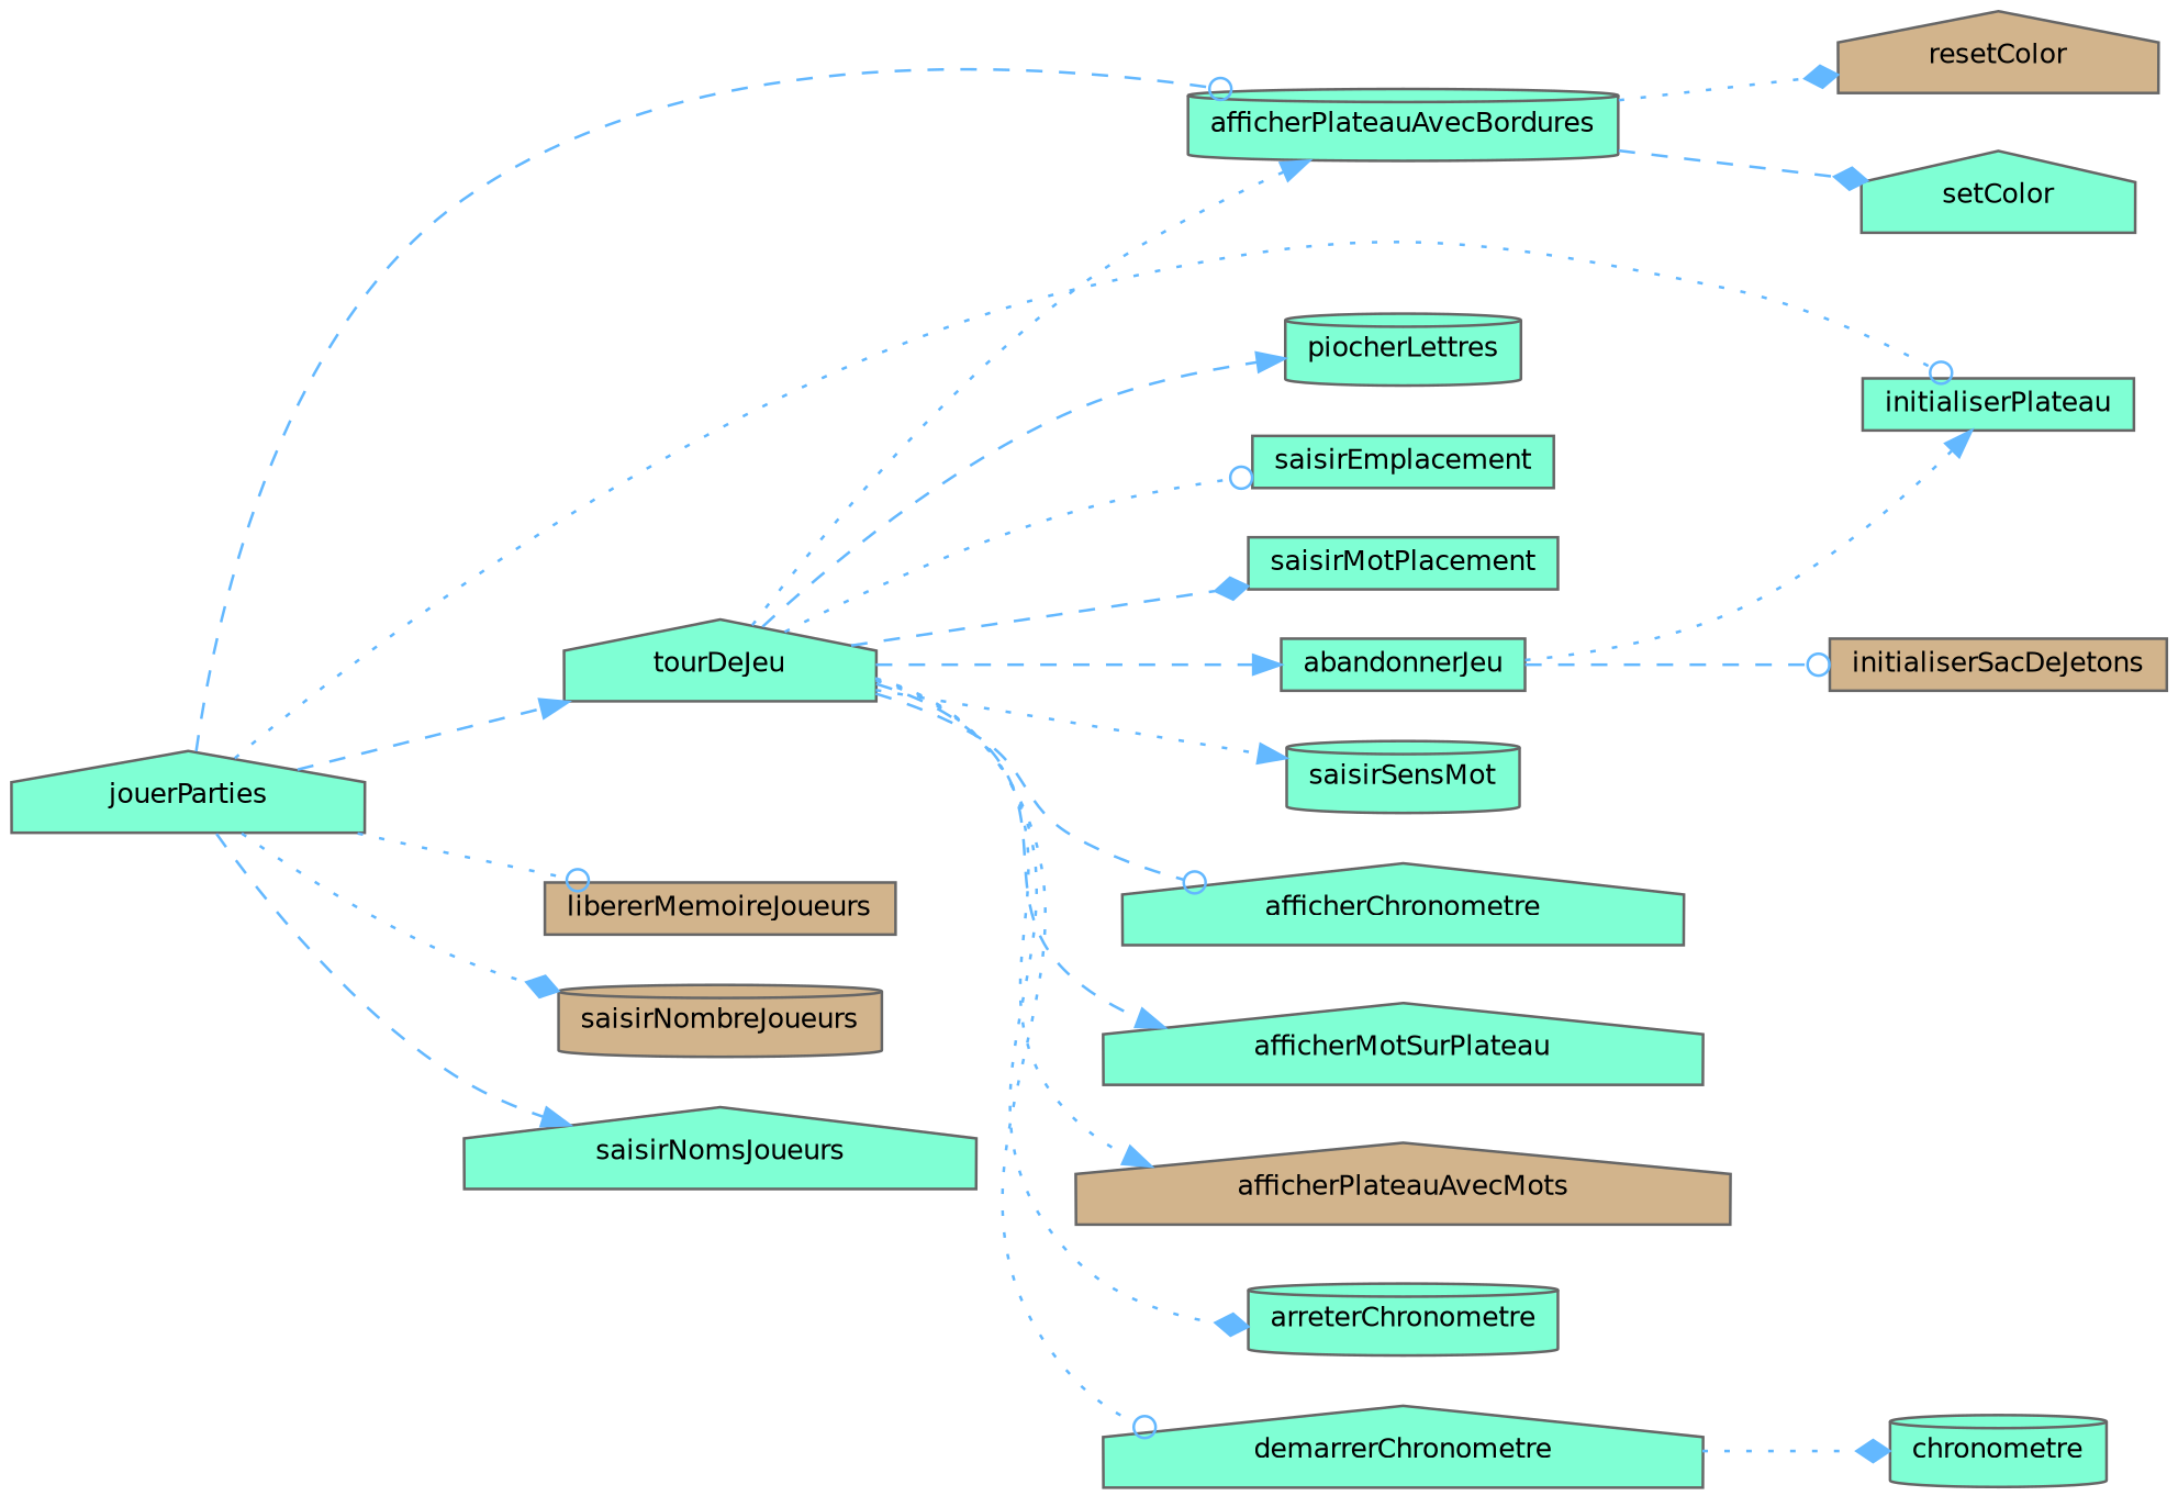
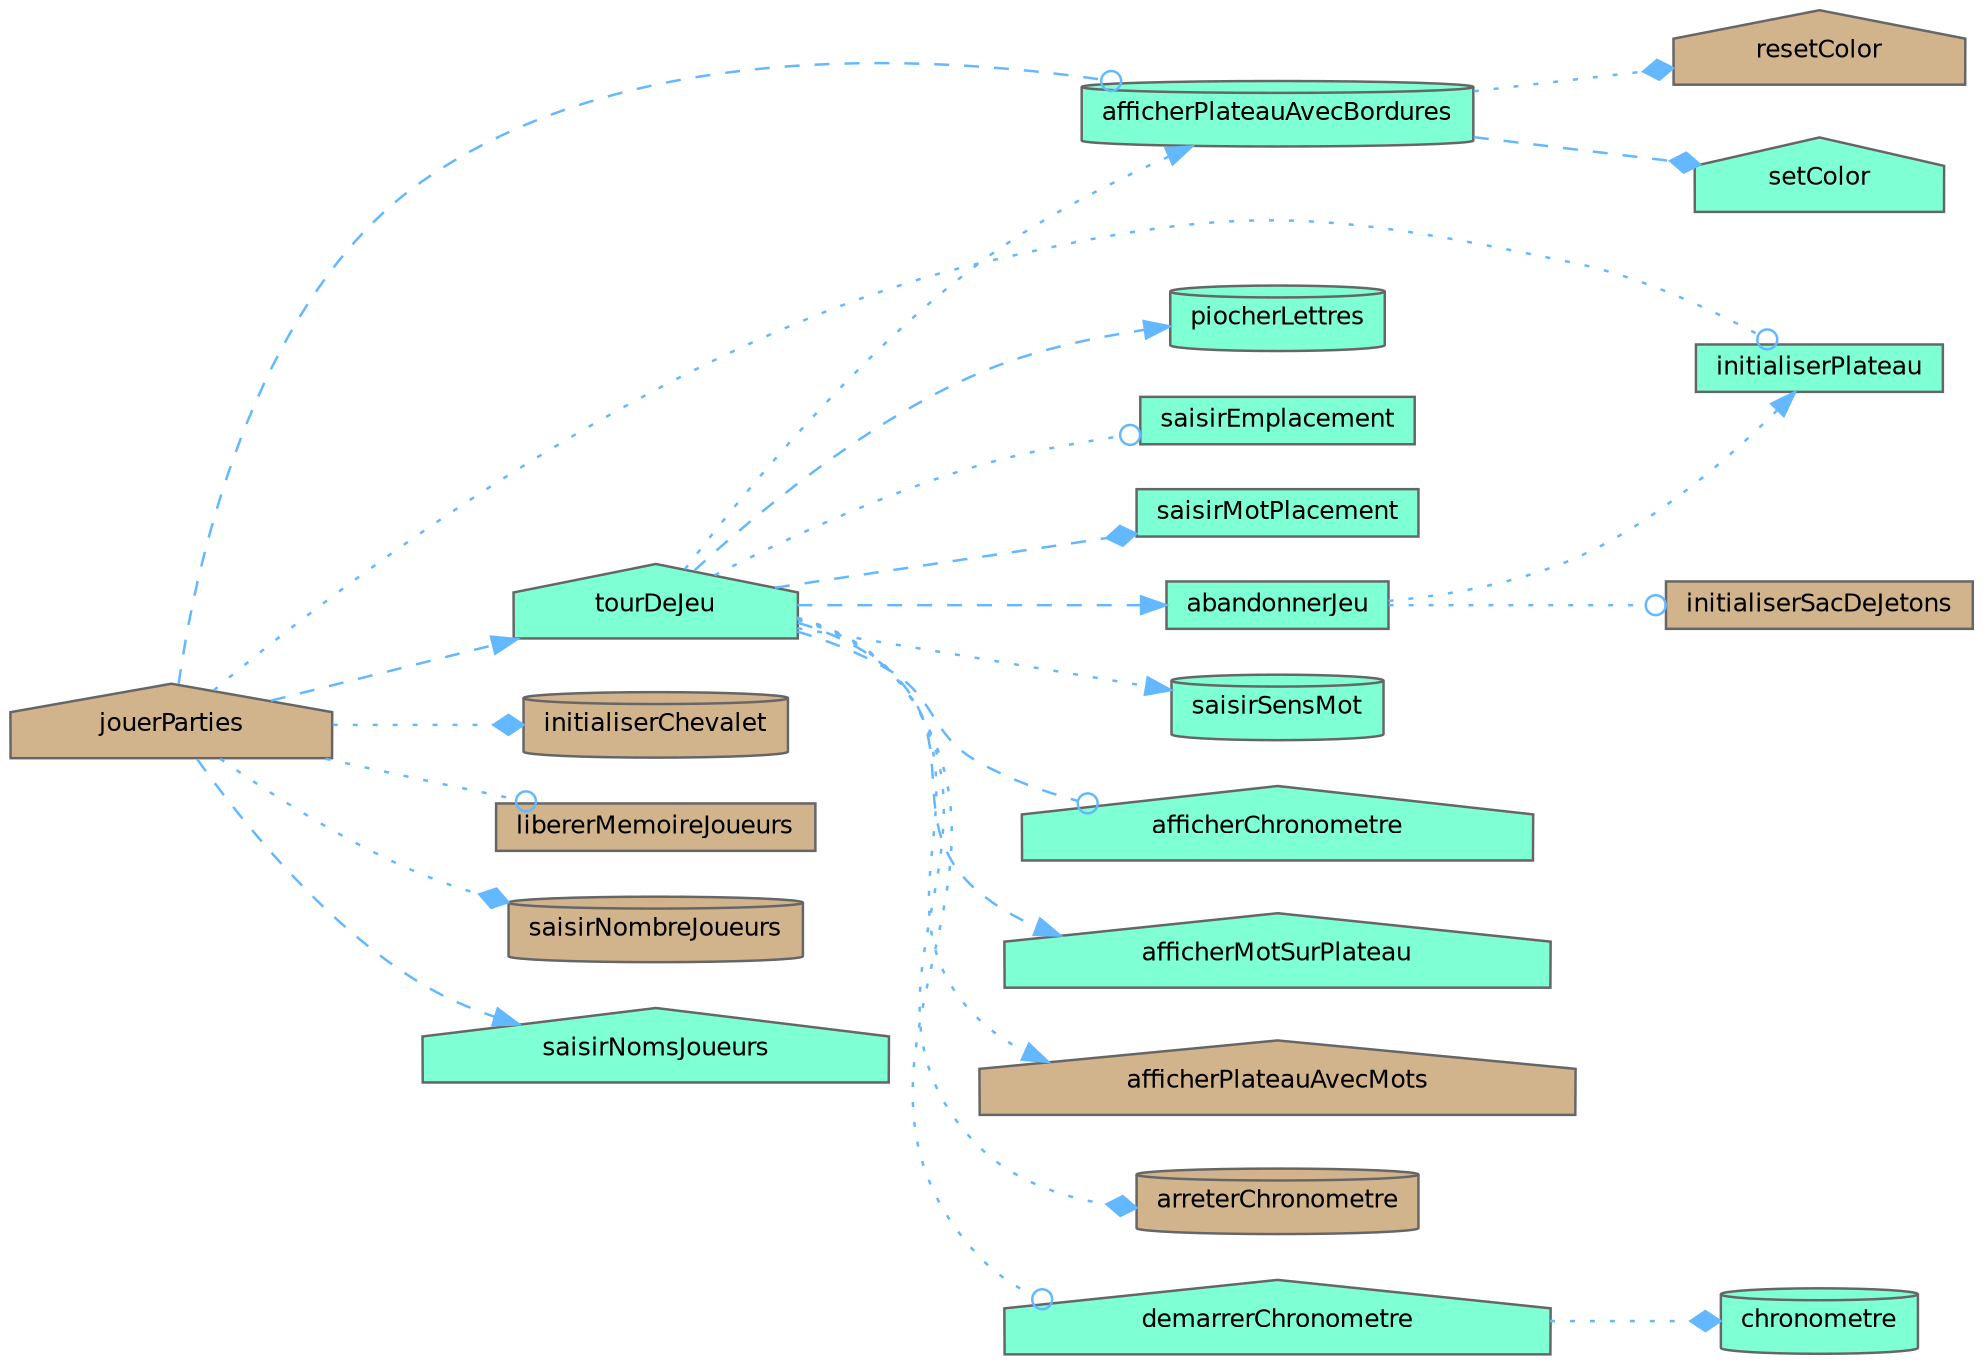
  digraph {
    rankdir=LR
    node [color=grey40 fillcolor=aquamarine fontname=Helvetica fontsize=10 shape=house style=filled]
    edge [arrowhead=normal color=steelblue1 fontname=Helvetica fontsize=10 labelfontname=Helvetica labelfontsize=10 style=dotted]
    n1 [color=gray40 fontcolor=black height=0.2 label=abandonnerJeu shape=box width=0.4]
    n2 [height=0.2 label=initialiserPlateau shape=box width=0.4]
    n3 [fillcolor=tan height=0.2 label=initialiserSacDeJetons shape=box width=0.4]
-   n4 [height=0.2 label=jouerParties width=0.4]
+   n4 [fillcolor=tan height=0.2 label=jouerParties width=0.4]
    n5 [height=0.2 label=afficherPlateauAvecBordures shape=cylinder width=0.4]
+   n6 [fillcolor=tan height=0.2 label=initialiserChevalet shape=cylinder width=0.4]
    n7 [fillcolor=tan height=0.2 label=libererMemoireJoueurs shape=box width=0.4]
    n8 [fillcolor=tan height=0.2 label=saisirNombreJoueurs shape=cylinder width=0.4]
    n9 [height=0.2 label=saisirNomsJoueurs width=0.4]
    n10 [height=0.2 label=tourDeJeu width=0.4]
    n11 [fillcolor=tan height=0.2 label=resetColor width=0.4]
    n12 [height=0.2 label=setColor width=0.4]
    n13 [height=0.2 label=afficherChronometre width=0.4]
    n14 [height=0.2 label=afficherMotSurPlateau width=0.4]
    n15 [fillcolor=tan height=0.2 label=afficherPlateauAvecMots width=0.4]
-   n16 [height=0.2 label=arreterChronometre shape=cylinder width=0.4]
+   n16 [fillcolor=tan height=0.2 label=arreterChronometre shape=cylinder width=0.4]
    n17 [height=0.2 label=demarrerChronometre width=0.4]
    n18 [height=0.2 label=piocherLettres shape=cylinder width=0.4]
    n19 [height=0.2 label=saisirEmplacement shape=box width=0.4]
    n20 [height=0.2 label=saisirMotPlacement shape=box width=0.4]
    n21 [height=0.2 label=saisirSensMot shape=cylinder width=0.4]
    n22 [height=0.2 label=chronometre shape=cylinder width=0.4]
    n1 -> n2
-   n1 -> n3 [arrowhead=odot style=dashed]
+   n1 -> n3 [arrowhead=odot]
    n4 -> n2 [arrowhead=odot]
    n4 -> n5 [arrowhead=odot style=dashed]
+   n4 -> n6 [arrowhead=diamond]
    n4 -> n7 [arrowhead=odot]
    n4 -> n8 [arrowhead=diamond]
    n4 -> n9 [style=dashed]
    n4 -> n10 [style=dashed]
    n5 -> n11 [arrowhead=diamond]
    n5 -> n12 [arrowhead=diamond style=dashed]
    n10 -> n1 [style=dashed]
    n10 -> n5
    n10 -> n13 [arrowhead=odot style=dashed]
    n10 -> n14 [style=dashed]
    n10 -> n15
    n10 -> n16 [arrowhead=diamond]
    n10 -> n17 [arrowhead=odot]
    n10 -> n18 [style=dashed]
    n10 -> n19 [arrowhead=odot]
    n10 -> n20 [arrowhead=diamond style=dashed]
    n10 -> n21
    n17 -> n22 [arrowhead=diamond]
  }
